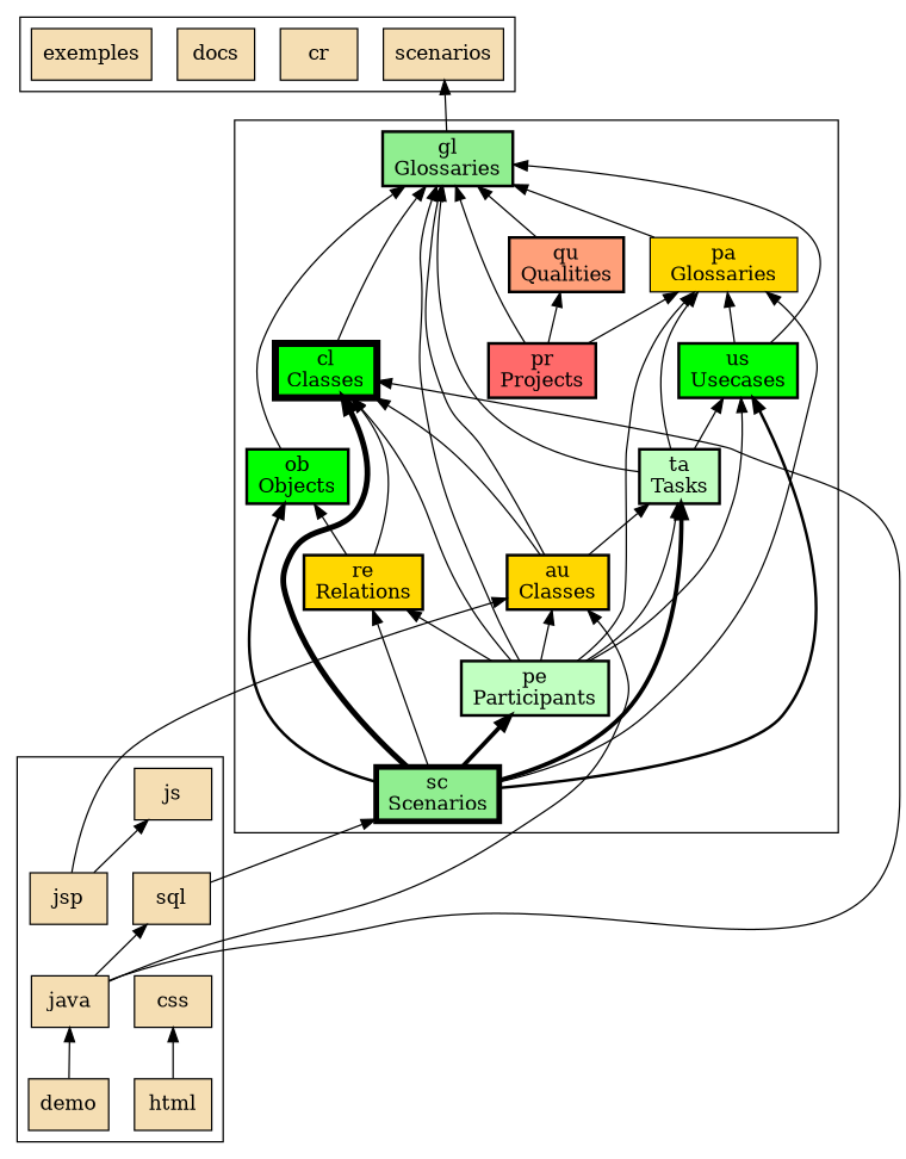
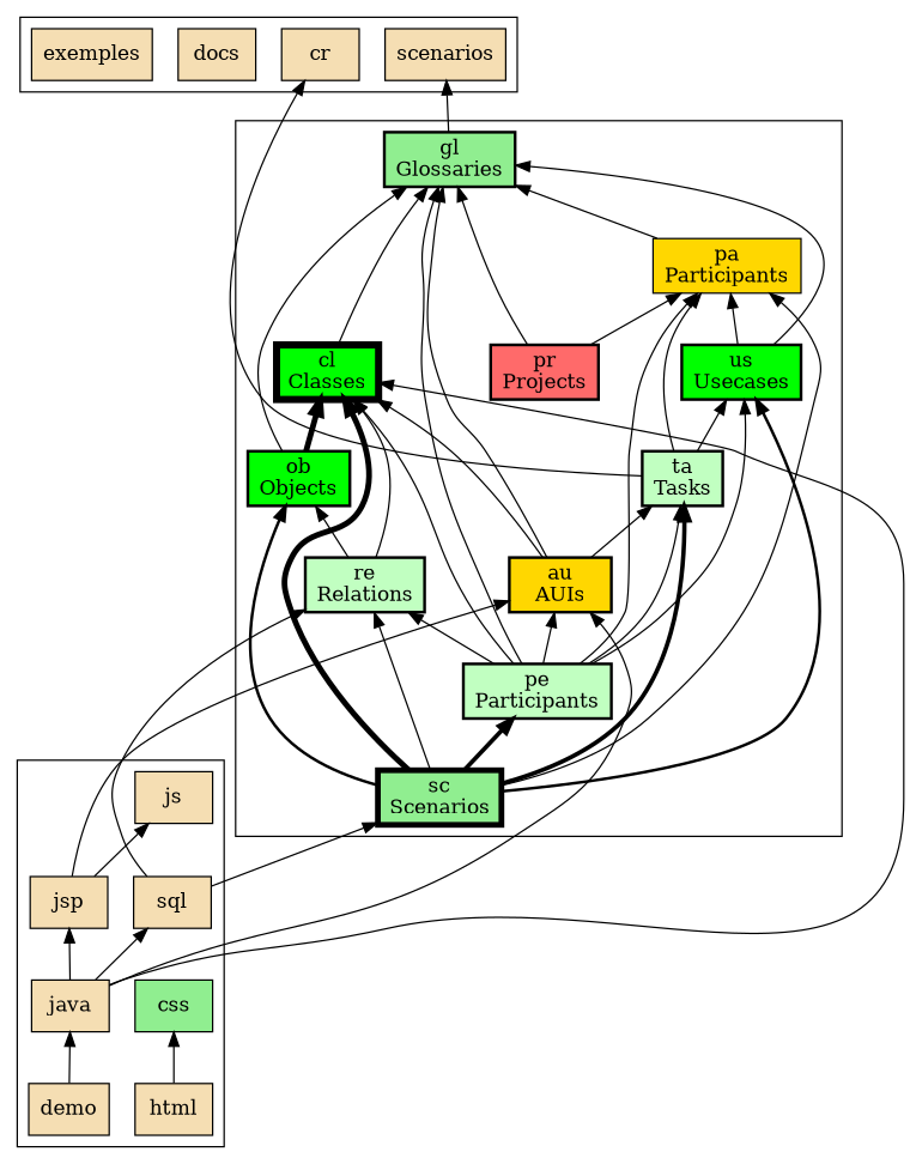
  digraph {
    compound=true
    rankdir=BT
    node [fillcolor=wheat shape=box style=filled]
    cr
    scenarios
    docs
    exemples
    n5 [fillcolor=lightgreen label="gl\nGlossaries" penwidth=2]
    n6 [fillcolor=green1 label="cl\nClasses" penwidth=5]
    n7 [fillcolor=green1 label="ob\nObjects" penwidth=2]
    n8 [fillcolor=lightgreen label="sc\nScenarios" penwidth=4]
    n9 [fillcolor=green1 label="us\nUsecases" penwidth=2]
    n10 [fillcolor=darkseagreen1 label="pe\nParticipants" penwidth=2]
-   n11 [fillcolor=gold1 label="re\nRelations" penwidth=2]
+   n11 [fillcolor=darkseagreen1 label="re\nRelations" penwidth=2]
    n12 [fillcolor=darkseagreen1 label="ta\nTasks" penwidth=2]
-   n13 [fillcolor=gold1 label="pa\nGlossaries" penwidth=1]
-   n14 [fillcolor=gold1 label="au\nClasses" penwidth=2]
+   n13 [fillcolor=gold1 label="pa\nParticipants" penwidth=1]
+   n14 [fillcolor=gold1 label="au\nAUIs" penwidth=2]
    n15 [fillcolor=indianred1 label="pr\nProjects" penwidth=2]
-   n16 [fillcolor=lightsalmon label="qu\nQualities" penwidth=2]
    java
    sql
    html
    demo
    js
    jsp
-   css
+   css [fillcolor=lightgreen]
    subgraph cluster_1 {
      cr
      scenarios
      docs
      exemples
    }
    subgraph cluster_2 {
      n5
      n6
      n7
      n8
      n9
      n10
      n11
      n12
      n13
      n14
      n15
-     n16
    }
    subgraph cluster_3 {
      java
      sql
      html
      demo
      js
      jsp
      css
    }
    n5 -> scenarios
    n6 -> n5
    n7 -> n5
+   n7 -> n6 [penwidth=4]
    n8 -> n6 [penwidth=4]
    n8 -> n7 [penwidth=2]
    n8 -> n9 [penwidth=2]
    n8 -> n10 [penwidth=3]
    n8 -> n11
    n8 -> n12 [penwidth=3]
    n8 -> n13
    n9 -> n5
    n9 -> n13
    n10 -> n5
    n10 -> n6
    n10 -> n9
    n10 -> n11
    n10 -> n12
    n10 -> n13
    n10 -> n14
    n11 -> n6
    n11 -> n7
-   n12 -> n5
+   n12 -> cr
    n12 -> n9
    n12 -> n13
    n13 -> n5
    n14 -> n5
    n14 -> n6
    n14 -> n12
    n15 -> n5
    n15 -> n13
-   n15 -> n16
-   n16 -> n5
    java -> n6
    java -> n14
    java -> sql
+   java -> jsp
    sql -> n8
+   sql -> n11
    html -> css
    demo -> java
    jsp -> n14
    jsp -> js
  }
